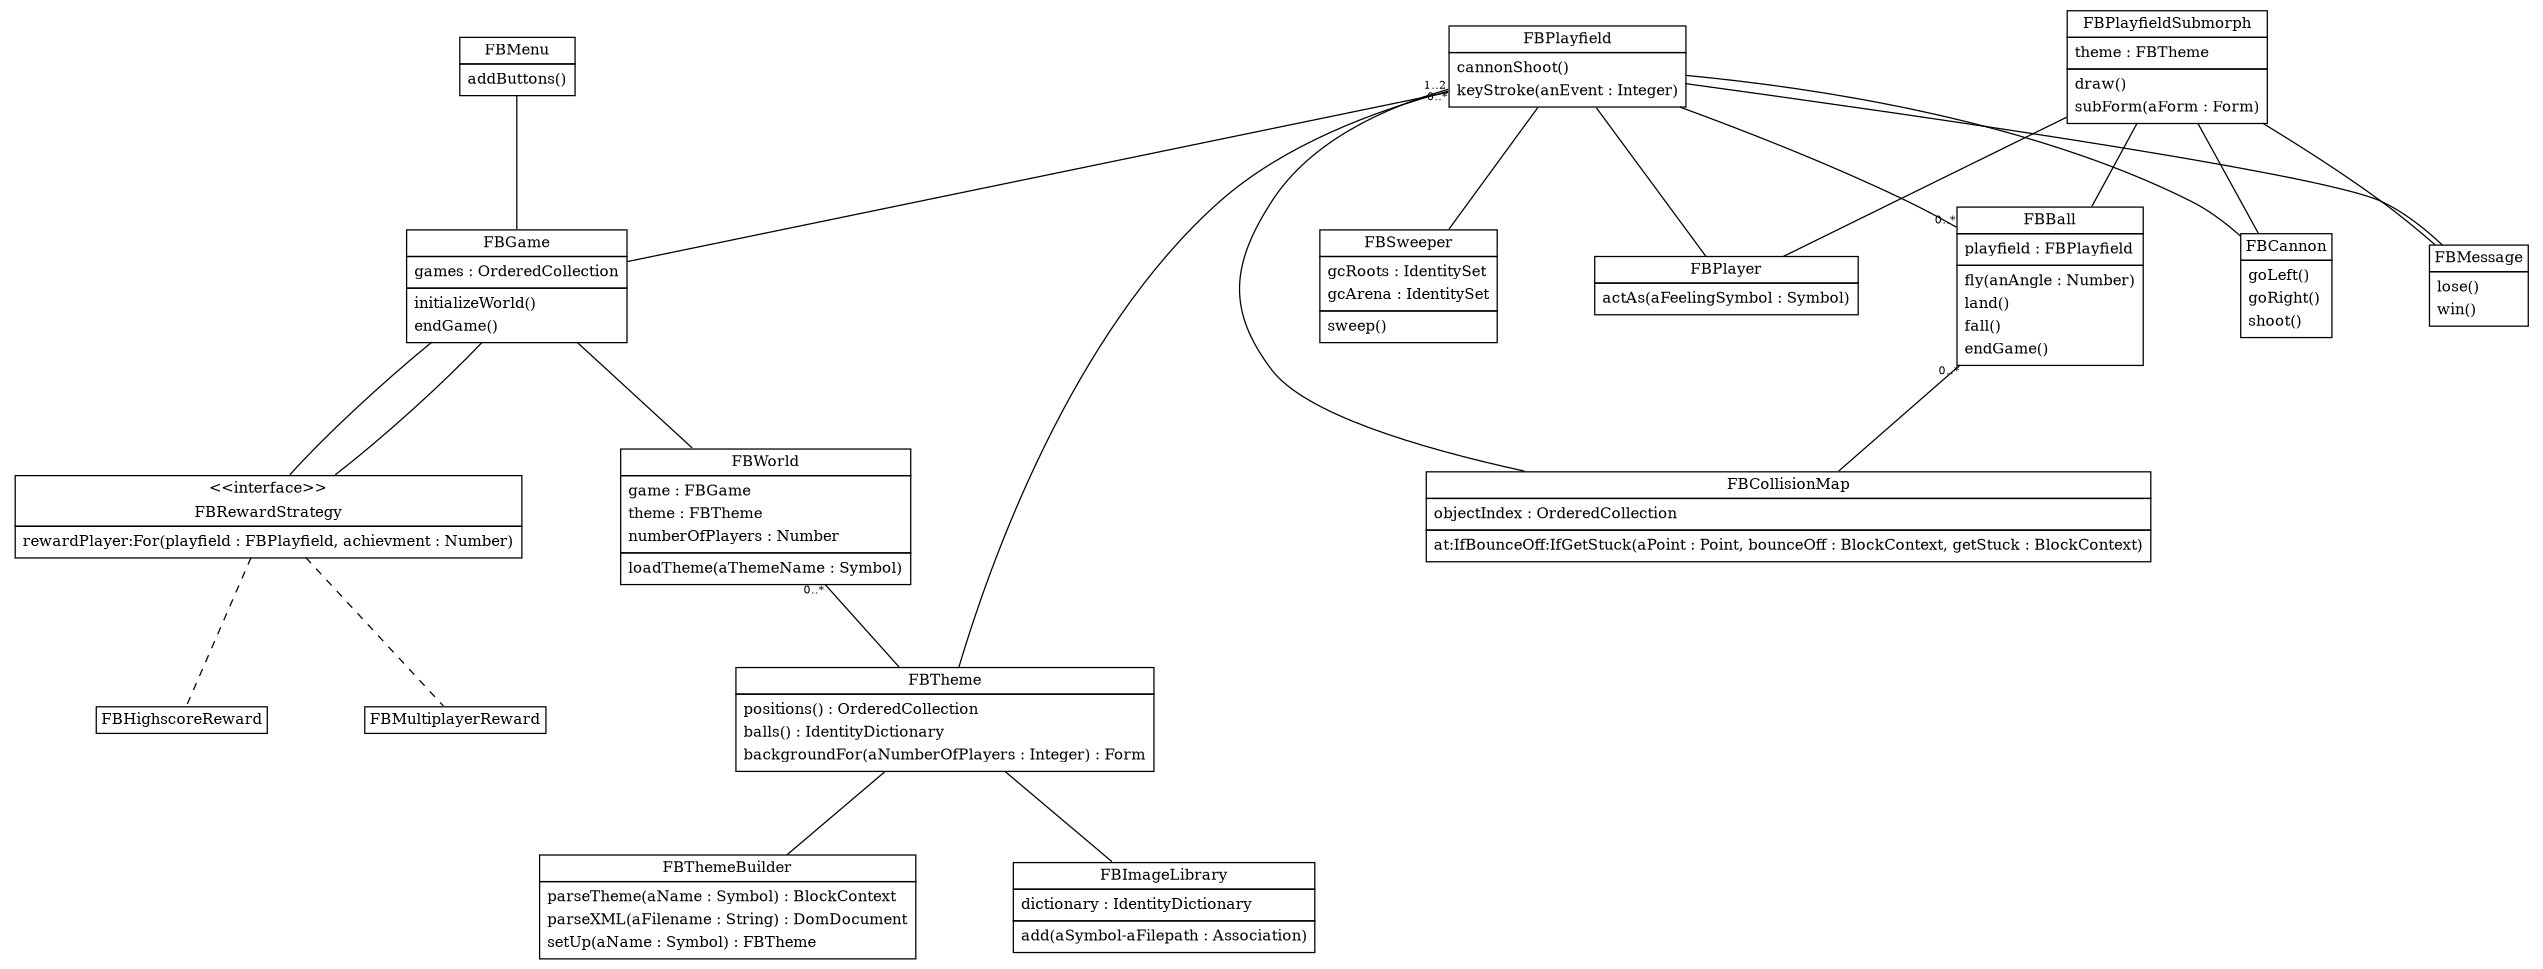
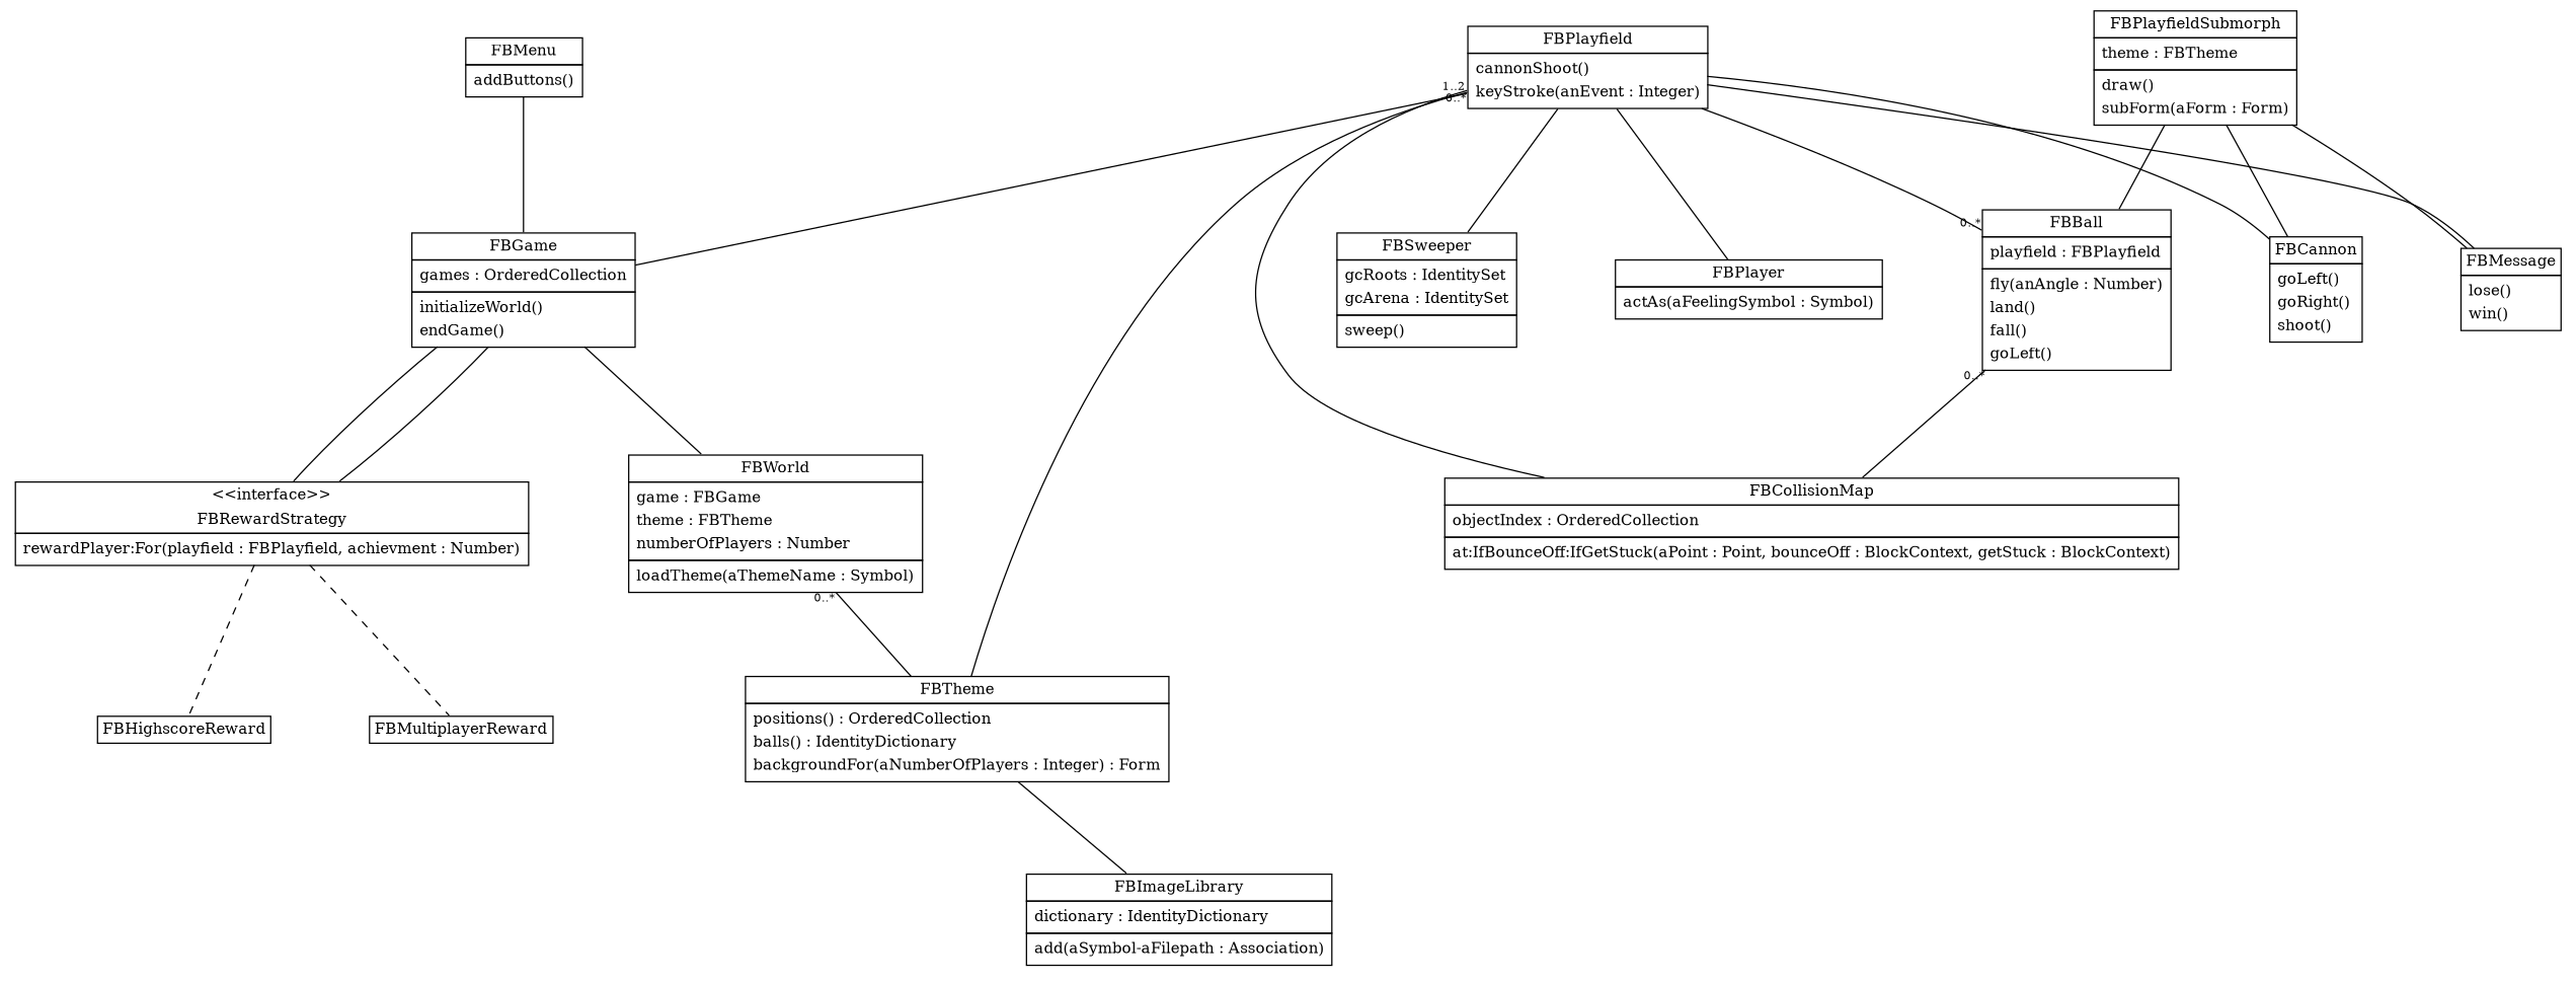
  graph {
    nodesep=0.85
    nojustify=true
    ranksep=0.8
    node [fontsize=12 shape=plaintext]
    edge [arrowhead=opennone arrowtail=nonenone constraint=true fontsize=9 headport=port labeldistance=1.7 style=solid tailport=port]
    n1 [label=<         <TABLE border="0" cellspacing="0" cellpadding="0" cellborder="0" port="port">         <TR><TD><TABLE border="1" cellborder="0" CELLPADDING="3" CELLSPACING="0" ALIGN="LEFT"><TR><TD>FBGame</TD></TR></TABLE></TD></TR><TR><TD><TABLE border="1" cellborder="0" CELLPADDING="0" CELLSPACING="5" ALIGN="LEFT"><TR><TD align="left">games : OrderedCollection</TD></TR></TABLE></TD></TR><TR><TD><TABLE border="1" cellborder="0" CELLPADDING="0" CELLSPACING="5" ALIGN="LEFT"><TR><TD align="left">initializeWorld()</TD></TR><TR><TD align="left">endGame()</TD></TR></TABLE></TD></TR></TABLE>>]
    n2 [label=<         <TABLE border="0" cellspacing="0" cellpadding="0" cellborder="0" port="port">         <TR><TD><TABLE border="1" cellborder="0" CELLPADDING="3" CELLSPACING="0" ALIGN="LEFT"><TR><TD>FBWorld</TD></TR></TABLE></TD></TR><TR><TD><TABLE border="1" cellborder="0" CELLPADDING="0" CELLSPACING="5" ALIGN="LEFT"><TR><TD align="left">game : FBGame</TD></TR><TR><TD align="left">theme : FBTheme</TD></TR><TR><TD align="left">numberOfPlayers : Number</TD></TR></TABLE></TD></TR><TR><TD><TABLE border="1" cellborder="0" CELLPADDING="0" CELLSPACING="5" ALIGN="LEFT"><TR><TD align="left">loadTheme(aThemeName : Symbol)</TD></TR></TABLE></TD></TR></TABLE>>]
    n3 [label=<         <TABLE border="0" cellspacing="0" cellpadding="0" cellborder="0" port="port">         <TR><TD><TABLE border="1" cellborder="0" CELLPADDING="3" CELLSPACING="0" ALIGN="LEFT"><TR><TD>&lt;&lt;interface&gt;&gt;</TD></TR><TR><TD>FBRewardStrategy</TD></TR></TABLE></TD></TR><TR><TD><TABLE border="1" cellborder="0" CELLPADDING="0" CELLSPACING="5" align="left"><TR><TD align="left">rewardPlayer:For(playfield : FBPlayfield, achievment : Number)</TD></TR></TABLE></TD></TR></TABLE>>]
    n4 [label=<         <TABLE border="0" cellspacing="0" cellpadding="0" cellborder="0" port="port">         <TR><TD><TABLE border="1" cellborder="0" CELLPADDING="3" CELLSPACING="0" ALIGN="LEFT"><TR><TD>FBTheme</TD></TR></TABLE></TD></TR><TR><TD><TABLE border="1" cellborder="0" CELLPADDING="0" CELLSPACING="5" ALIGN="LEFT"><TR><TD align="left">positions() : OrderedCollection</TD></TR><TR><TD align="left">balls() : IdentityDictionary</TD></TR><TR><TD align="left">backgroundFor(aNumberOfPlayers : Integer) : Form</TD></TR></TABLE></TD></TR></TABLE>>]
    n5 [label=<         <TABLE border="0" cellspacing="0" cellpadding="0" cellborder="0" port="port">         <TR><TD><TABLE border="1" cellborder="0" CELLPADDING="3" CELLSPACING="0" ALIGN="LEFT"><TR><TD>FBHighscoreReward</TD></TR></TABLE></TD></TR></TABLE>>]
    n6 [label=<         <TABLE border="0" cellspacing="0" cellpadding="0" cellborder="0" port="port">         <TR><TD><TABLE border="1" cellborder="0" CELLPADDING="3" CELLSPACING="0" ALIGN="LEFT"><TR><TD>FBMultiplayerReward</TD></TR></TABLE></TD></TR></TABLE>>]
-   n7 [label=<         <TABLE border="0" cellspacing="0" cellpadding="0" cellborder="0" port="port">         <TR><TD><TABLE border="1" cellborder="0" CELLPADDING="3" CELLSPACING="0" ALIGN="LEFT"><TR><TD>FBThemeBuilder</TD></TR></TABLE></TD></TR><TR><TD><TABLE border="1" cellborder="0" CELLPADDING="0" CELLSPACING="5" ALIGN="LEFT"><TR><TD align="left">parseTheme(aName : Symbol) : BlockContext</TD></TR><TR><TD align="left">parseXML(aFilename : String) : DomDocument</TD></TR><TR><TD align="left">setUp(aName : Symbol) : FBTheme</TD></TR></TABLE></TD></TR></TABLE>>]
    n8 [label=<         <TABLE border="0" cellspacing="0" cellpadding="0" cellborder="0" port="port">         <TR><TD><TABLE border="1" cellborder="0" CELLPADDING="3" CELLSPACING="0" ALIGN="LEFT"><TR><TD>FBImageLibrary</TD></TR></TABLE></TD></TR><TR><TD><TABLE border="1" cellborder="0" CELLPADDING="0" CELLSPACING="5" ALIGN="LEFT"><TR><TD align="left">dictionary : IdentityDictionary</TD></TR></TABLE></TD></TR><TR><TD><TABLE border="1" cellborder="0" CELLPADDING="0" CELLSPACING="5" ALIGN="LEFT"><TR><TD align="left">add(aSymbol-aFilepath : Association)</TD></TR></TABLE></TD></TR></TABLE>>]
    n9 [label=<         <TABLE border="0" cellspacing="0" cellpadding="0" cellborder="0" port="port">         <TR><TD><TABLE border="1" cellborder="0" CELLPADDING="3" CELLSPACING="0" ALIGN="LEFT"><TR><TD>FBPlayfield</TD></TR></TABLE></TD></TR><TR><TD><TABLE border="1" cellborder="0" CELLPADDING="0" CELLSPACING="5" ALIGN="LEFT"><TR><TD align="left">cannonShoot()</TD></TR><TR><TD align="left">keyStroke(anEvent : Integer)</TD></TR></TABLE></TD></TR></TABLE>>]
    n10 [label=<         <TABLE border="0" cellspacing="0" cellpadding="0" cellborder="0" port="port">         <TR><TD><TABLE border="1" cellborder="0" CELLPADDING="3" CELLSPACING="0" ALIGN="LEFT"><TR><TD>FBCannon</TD></TR></TABLE></TD></TR><TR><TD><TABLE border="1" cellborder="0" CELLPADDING="0" CELLSPACING="5" ALIGN="LEFT"><TR><TD align="left">goLeft()</TD></TR><TR><TD align="left">goRight()</TD></TR><TR><TD align="left">shoot()</TD></TR></TABLE></TD></TR></TABLE>>]
    n11 [label=<         <TABLE border="0" cellspacing="0" cellpadding="0" cellborder="0" port="port">         <TR><TD><TABLE border="1" cellborder="0" CELLPADDING="3" CELLSPACING="0" ALIGN="LEFT"><TR><TD>FBMessage</TD></TR></TABLE></TD></TR><TR><TD><TABLE border="1" cellborder="0" CELLPADDING="0" CELLSPACING="5" ALIGN="LEFT"><TR><TD align="left">lose()</TD></TR><TR><TD align="left">win()</TD></TR></TABLE></TD></TR></TABLE>>]
    n12 [label=<         <TABLE border="0" cellspacing="0" cellpadding="0" cellborder="0" port="port">         <TR><TD><TABLE border="1" cellborder="0" CELLPADDING="3" CELLSPACING="0" ALIGN="LEFT"><TR><TD>FBPlayer</TD></TR></TABLE></TD></TR><TR><TD><TABLE border="1" cellborder="0" CELLPADDING="0" CELLSPACING="5" ALIGN="LEFT"><TR><TD align="left">actAs(aFeelingSymbol : Symbol)</TD></TR></TABLE></TD></TR></TABLE>>]
-   n13 [label=<         <TABLE border="0" cellspacing="0" cellpadding="0" cellborder="0" port="port">         <TR><TD><TABLE border="1" cellborder="0" CELLPADDING="3" CELLSPACING="0" ALIGN="LEFT"><TR><TD>FBBall</TD></TR></TABLE></TD></TR><TR><TD><TABLE border="1" cellborder="0" CELLPADDING="0" CELLSPACING="5" ALIGN="LEFT"><TR><TD align="left">playfield : FBPlayfield</TD></TR></TABLE></TD></TR><TR><TD><TABLE border="1" cellborder="0" CELLPADDING="0" CELLSPACING="5" ALIGN="LEFT"><TR><TD align="left">fly(anAngle : Number)</TD></TR><TR><TD align="left">land()</TD></TR><TR><TD align="left">fall()</TD></TR><TR><TD align="left">endGame()</TD></TR></TABLE></TD></TR></TABLE>>]
+   n13 [label=<         <TABLE border="0" cellspacing="0" cellpadding="0" cellborder="0" port="port">         <TR><TD><TABLE border="1" cellborder="0" CELLPADDING="3" CELLSPACING="0" ALIGN="LEFT"><TR><TD>FBBall</TD></TR></TABLE></TD></TR><TR><TD><TABLE border="1" cellborder="0" CELLPADDING="0" CELLSPACING="5" ALIGN="LEFT"><TR><TD align="left">playfield : FBPlayfield</TD></TR></TABLE></TD></TR><TR><TD><TABLE border="1" cellborder="0" CELLPADDING="0" CELLSPACING="5" ALIGN="LEFT"><TR><TD align="left">fly(anAngle : Number)</TD></TR><TR><TD align="left">land()</TD></TR><TR><TD align="left">fall()</TD></TR><TR><TD align="left">goLeft()</TD></TR></TABLE></TD></TR></TABLE>>]
    n14 [label=<         <TABLE border="0" cellspacing="0" cellpadding="0" cellborder="0" port="port">         <TR><TD><TABLE border="1" cellborder="0" CELLPADDING="3" CELLSPACING="0" ALIGN="LEFT"><TR><TD>FBCollisionMap</TD></TR></TABLE></TD></TR><TR><TD><TABLE border="1" cellborder="0" CELLPADDING="0" CELLSPACING="5" ALIGN="LEFT"><TR><TD align="left">objectIndex : OrderedCollection</TD></TR></TABLE></TD></TR><TR><TD><TABLE border="1" cellborder="0" CELLPADDING="0" CELLSPACING="5" ALIGN="LEFT"><TR><TD align="left">at:IfBounceOff:IfGetStuck(aPoint : Point, bounceOff : BlockContext, getStuck : BlockContext)</TD></TR></TABLE></TD></TR></TABLE>>]
    n15 [label=<         <TABLE border="0" cellspacing="0" cellpadding="0" cellborder="0" port="port">         <TR><TD><TABLE border="1" cellborder="0" CELLPADDING="3" CELLSPACING="0" ALIGN="LEFT"><TR><TD>FBSweeper</TD></TR></TABLE></TD></TR><TR><TD><TABLE border="1" cellborder="0" CELLPADDING="0" CELLSPACING="5" ALIGN="LEFT"><TR><TD align="left">gcRoots : IdentitySet</TD></TR><TR><TD align="left">gcArena : IdentitySet</TD></TR></TABLE></TD></TR><TR><TD><TABLE border="1" cellborder="0" CELLPADDING="0" CELLSPACING="5" ALIGN="LEFT"><TR><TD align="left">sweep()</TD></TR></TABLE></TD></TR></TABLE>>]
    n16 [label=<         <TABLE border="0" cellspacing="0" cellpadding="0" cellborder="0" port="port">         <TR><TD><TABLE border="1" cellborder="0" CELLPADDING="3" CELLSPACING="0" ALIGN="LEFT"><TR><TD>FBPlayfieldSubmorph</TD></TR></TABLE></TD></TR><TR><TD><TABLE border="1" cellborder="0" CELLPADDING="0" CELLSPACING="5" ALIGN="LEFT"><TR><TD align="left">theme : FBTheme</TD></TR></TABLE></TD></TR><TR><TD><TABLE border="1" cellborder="0" CELLPADDING="0" CELLSPACING="5" ALIGN="LEFT"><TR><TD align="left">draw()</TD></TR><TR><TD align="left">subForm(aForm : Form)</TD></TR></TABLE></TD></TR></TABLE>>]
    n17 [label=<         <TABLE border="0" cellspacing="0" cellpadding="0" cellborder="0" port="port">         <TR><TD><TABLE border="1" cellborder="0" CELLPADDING="3" CELLSPACING="0" ALIGN="LEFT"><TR><TD>FBMenu</TD></TR></TABLE></TD></TR><TR><TD><TABLE border="1" cellborder="0" CELLPADDING="0" CELLSPACING="5" ALIGN="LEFT"><TR><TD align="left">addButtons()</TD></TR></TABLE></TD></TR></TABLE>>]
    n1 -- n2 [arrowtail=diamondnone]
    n1 -- n3
    n1 -- n3
    n2 -- n4 [taillabel=" 0..*"]
    n3 -- n5 [arrowhead=none arrowtail=empty style=dashed labeldistance=""]
    n3 -- n6 [arrowhead=none arrowtail=empty style=dashed labeldistance=""]
-   n4 -- n7
    n4 -- n8 [arrowtail=diamondnone]
    n9 -- n1 [taillabel=" 1..2"]
    n9 -- n4 [taillabel=" 0..*"]
    n9 -- n10 [arrowtail=diamondnone]
    n9 -- n11 [arrowtail=diamondnone]
    n9 -- n12 [arrowtail=diamondnone]
    n9 -- n13 [arrowhead=nonenone arrowtail=diamondnone headlabel=" 0..*"]
    n9 -- n14 [arrowtail=diamondnone]
    n9 -- n15
    n13 -- n14 [taillabel=" 0..*"]
    n16 -- n10 [arrowhead=none arrowtail=empty style=none labeldistance=""]
    n16 -- n11 [arrowhead=none arrowtail=empty style=none labeldistance=""]
-   n16 -- n12 [arrowhead=none arrowtail=empty style=none labeldistance=""]
    n16 -- n13 [arrowhead=none arrowtail=empty style=none labeldistance=""]
    n17 -- n1
  }
